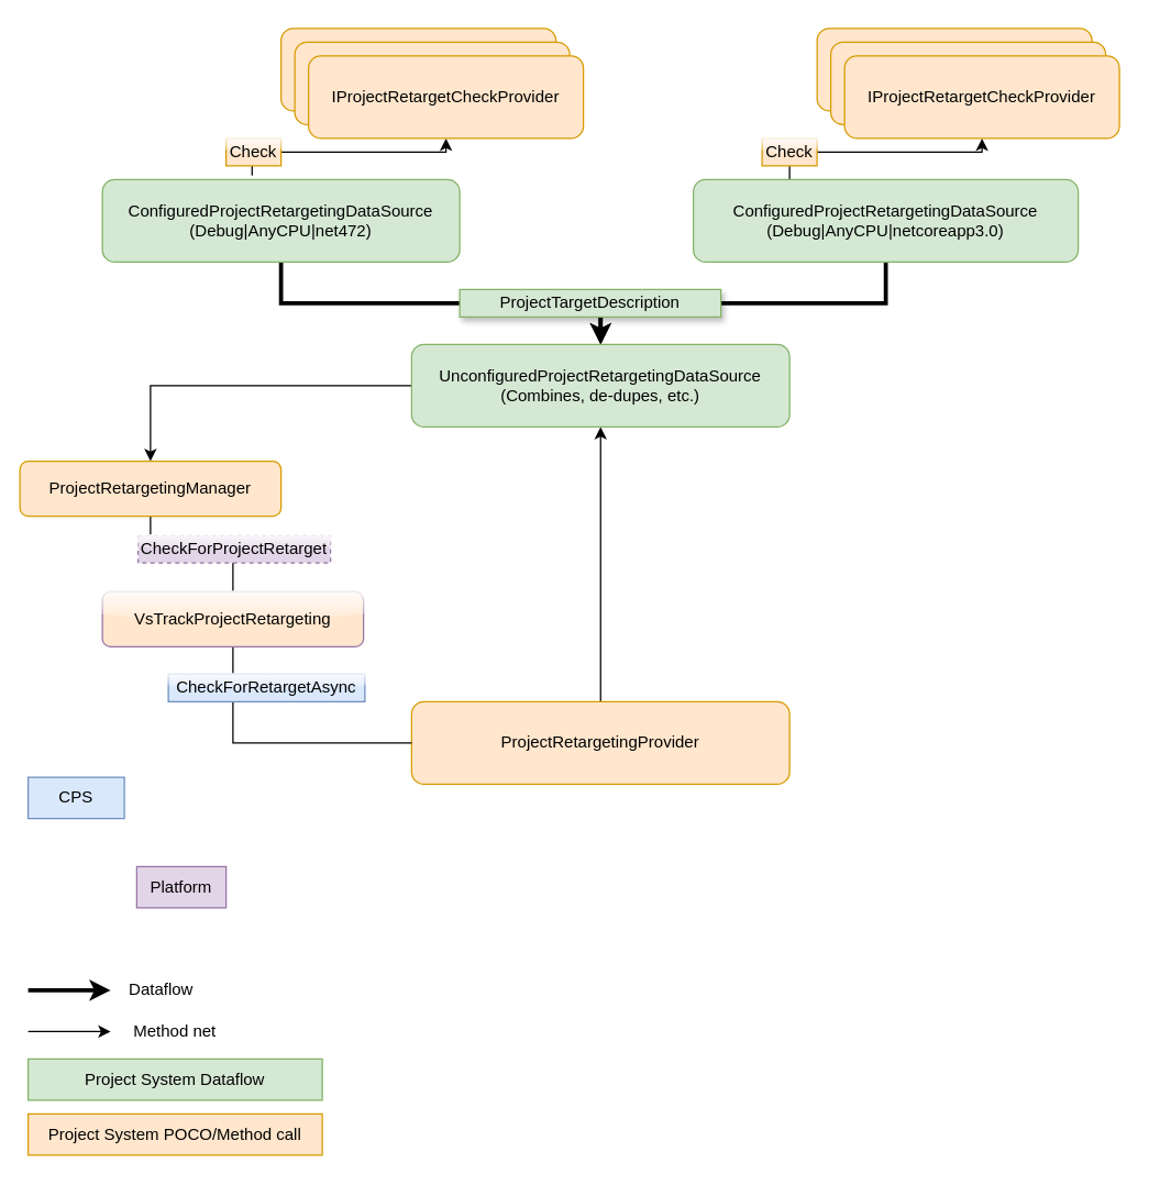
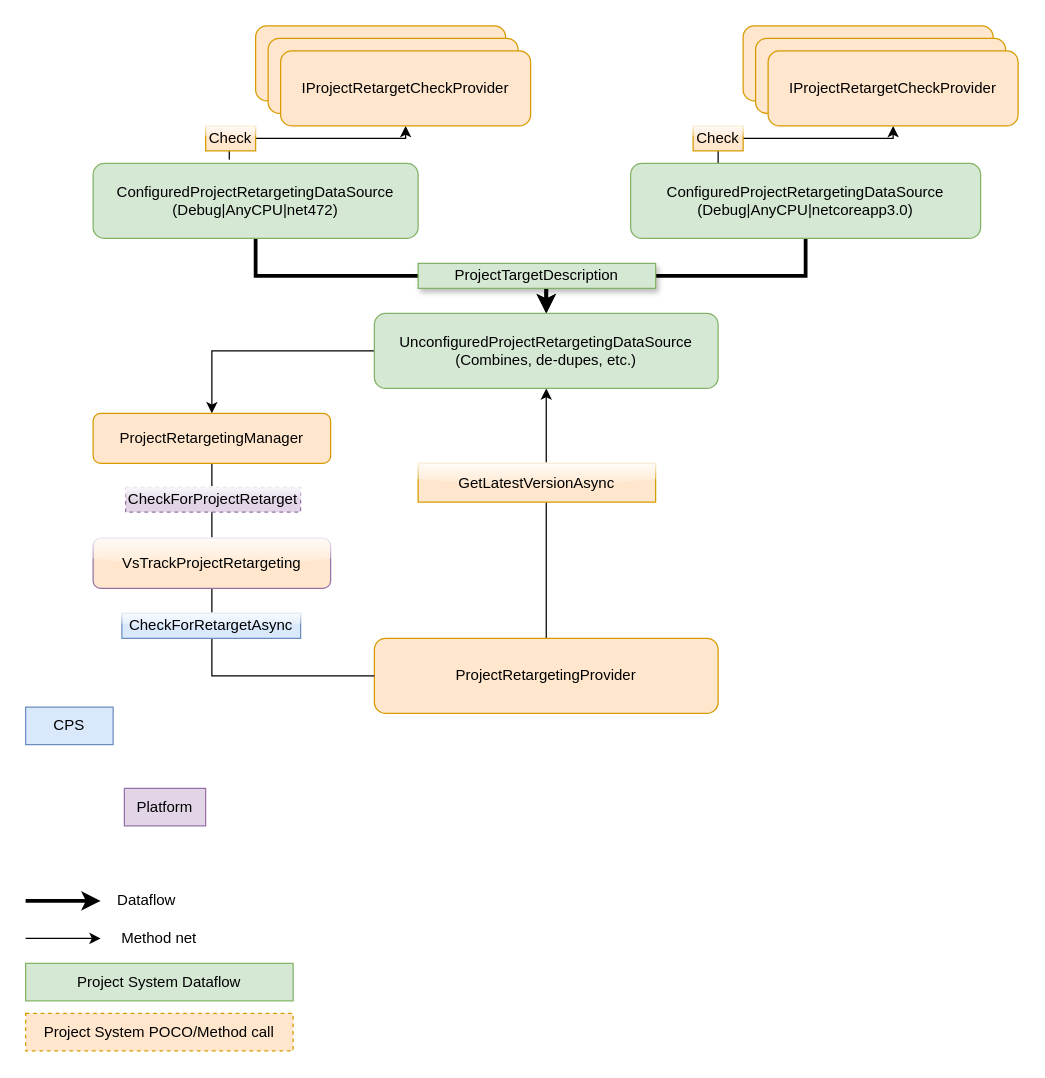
  <mxCell id="0" />
  <mxCell id="1" parent="0" />
  <mxCell id="2" style="edgeStyle=orthogonalEdgeStyle;rounded=0;orthogonalLoop=1;jettySize=auto;html=1;exitX=0.419;exitY=-0.05;exitDx=0;exitDy=0;entryX=0.5;entryY=1;entryDx=0;entryDy=0;exitPerimeter=0;" parent="1" source="4" target="10" edge="1"><mxGeometry relative="1" as="geometry"><Array as="points"><mxPoint x="183" y="110" /><mxPoint x="324" y="110" /></Array></mxGeometry></mxCell>
  <mxCell id="3" style="edgeStyle=orthogonalEdgeStyle;rounded=0;orthogonalLoop=1;jettySize=auto;html=1;exitX=0.5;exitY=1;exitDx=0;exitDy=0;entryX=0.5;entryY=0;entryDx=0;entryDy=0;startSize=6;endSize=6;strokeWidth=3;" parent="1" source="4" target="16" edge="1"><mxGeometry relative="1" as="geometry" /></mxCell>
  <mxCell id="4" value="ConfiguredProjectRetargetingDataSource&lt;br&gt;(Debug|AnyCPU|net472)" style="rounded=1;whiteSpace=wrap;html=1;fillColor=#d5e8d4;strokeColor=#82b366;" parent="1" vertex="1"><mxGeometry x="74" y="130" width="260" height="60" as="geometry" /></mxCell>
  <mxCell id="5" style="edgeStyle=orthogonalEdgeStyle;rounded=0;orthogonalLoop=1;jettySize=auto;html=1;exitX=0.25;exitY=0;exitDx=0;exitDy=0;entryX=0.5;entryY=1;entryDx=0;entryDy=0;" parent="1" source="7" target="13" edge="1"><mxGeometry relative="1" as="geometry" /></mxCell>
  <mxCell id="6" style="edgeStyle=orthogonalEdgeStyle;rounded=0;orthogonalLoop=1;jettySize=auto;html=1;exitX=0.5;exitY=1;exitDx=0;exitDy=0;entryX=0.5;entryY=0;entryDx=0;entryDy=0;startSize=6;endSize=6;strokeWidth=3;" parent="1" source="7" target="16" edge="1"><mxGeometry relative="1" as="geometry" /></mxCell>
  <mxCell id="7" value="ConfiguredProjectRetargetingDataSource&lt;br&gt;(Debug|AnyCPU|netcoreapp3.0)" style="rounded=1;whiteSpace=wrap;html=1;fillColor=#d5e8d4;strokeColor=#82b366;" parent="1" vertex="1"><mxGeometry x="504" y="130" width="280" height="60" as="geometry" /></mxCell>
  <mxCell id="8" value="IProjectRetargetCheckProvider" style="rounded=1;whiteSpace=wrap;html=1;shadow=0;comic=0;glass=0;fillColor=#ffe6cc;strokeColor=#d79b00;" parent="1" vertex="1"><mxGeometry x="204" y="20" width="200" height="60" as="geometry" /></mxCell>
  <mxCell id="9" value="IProjectRetargetCheckProvider" style="rounded=1;whiteSpace=wrap;html=1;shadow=0;comic=0;glass=0;fillColor=#ffe6cc;strokeColor=#d79b00;" parent="1" vertex="1"><mxGeometry x="214" y="30" width="200" height="60" as="geometry" /></mxCell>
  <mxCell id="10" value="IProjectRetargetCheckProvider" style="rounded=1;whiteSpace=wrap;html=1;shadow=0;comic=0;glass=0;fillColor=#ffe6cc;strokeColor=#d79b00;" parent="1" vertex="1"><mxGeometry x="224" y="40" width="200" height="60" as="geometry" /></mxCell>
  <mxCell id="11" value="IProjectRetargetCheckProvider" style="rounded=1;whiteSpace=wrap;html=1;shadow=0;comic=0;glass=0;fillColor=#ffe6cc;strokeColor=#d79b00;" parent="1" vertex="1"><mxGeometry x="594" y="20" width="200" height="60" as="geometry" /></mxCell>
  <mxCell id="12" value="IProjectRetargetCheckProvider" style="rounded=1;whiteSpace=wrap;html=1;shadow=0;comic=0;glass=0;fillColor=#ffe6cc;strokeColor=#d79b00;" parent="1" vertex="1"><mxGeometry x="604" y="30" width="200" height="60" as="geometry" /></mxCell>
  <mxCell id="13" value="IProjectRetargetCheckProvider" style="rounded=1;whiteSpace=wrap;html=1;shadow=0;comic=0;glass=0;fillColor=#ffe6cc;strokeColor=#d79b00;" parent="1" vertex="1"><mxGeometry x="614" y="40" width="200" height="60" as="geometry" /></mxCell>
  <mxCell id="14" style="edgeStyle=orthogonalEdgeStyle;rounded=0;orthogonalLoop=1;jettySize=auto;html=1;exitX=0;exitY=0.5;exitDx=0;exitDy=0;" parent="1" source="16" target="19" edge="1"><mxGeometry relative="1" as="geometry" /></mxCell>
  <mxCell id="15" style="edgeStyle=orthogonalEdgeStyle;rounded=0;orthogonalLoop=1;jettySize=auto;html=1;exitX=0.5;exitY=1;exitDx=0;exitDy=0;entryX=0.5;entryY=0;entryDx=0;entryDy=0;startSize=6;endSize=6;strokeWidth=1;startArrow=classic;startFill=1;endArrow=none;endFill=0;" parent="1" source="16" target="20" edge="1"><mxGeometry relative="1" as="geometry" /></mxCell>
  <mxCell id="16" value="UnconfiguredProjectRetargetingDataSource&lt;br&gt;(Combines, de-dupes, etc.)" style="rounded=1;whiteSpace=wrap;html=1;shadow=0;glass=0;comic=0;fillColor=#d5e8d4;strokeColor=#82b366;" parent="1" vertex="1"><mxGeometry x="299" y="250" width="275" height="60" as="geometry" /></mxCell>
  <mxCell id="17" value="ProjectTargetDescription" style="rounded=0;whiteSpace=wrap;html=1;shadow=1;glass=0;comic=0;fillColor=#d5e8d4;strokeColor=#82b366;" parent="1" vertex="1"><mxGeometry x="334" y="210" width="190" height="20" as="geometry" /></mxCell>
  <mxCell id="18" style="edgeStyle=orthogonalEdgeStyle;rounded=0;orthogonalLoop=1;jettySize=auto;html=1;exitX=0.5;exitY=1;exitDx=0;exitDy=0;entryX=0.5;entryY=0;entryDx=0;entryDy=0;endArrow=none;" parent="1" source="19" target="22" edge="1"><mxGeometry relative="1" as="geometry" /></mxCell>
- <mxCell id="19" value="ProjectRetargetingManager" style="rounded=1;whiteSpace=wrap;html=1;shadow=0;glass=0;comic=0;fillColor=#ffe6cc;strokeColor=#d79b00;" parent="1" vertex="1"><mxGeometry x="14" y="335" width="190" height="40" as="geometry" /></mxCell>
+ <mxCell id="19" value="ProjectRetargetingManager" style="rounded=1;whiteSpace=wrap;html=1;shadow=0;glass=0;comic=0;fillColor=#ffe6cc;strokeColor=#d79b00;" parent="1" vertex="1"><mxGeometry x="74" y="330" width="190" height="40" as="geometry" /></mxCell>
  <mxCell id="20" value="ProjectRetargetingProvider" style="rounded=1;whiteSpace=wrap;html=1;shadow=0;glass=0;comic=0;fillColor=#ffe6cc;strokeColor=#d79b00;" parent="1" vertex="1"><mxGeometry x="299" y="510" width="275" height="60" as="geometry" /></mxCell>
  <mxCell id="21" style="edgeStyle=orthogonalEdgeStyle;rounded=0;orthogonalLoop=1;jettySize=auto;html=1;exitX=0.5;exitY=1;exitDx=0;exitDy=0;entryX=0;entryY=0.5;entryDx=0;entryDy=0;endArrow=none;" parent="1" source="22" target="20" edge="1"><mxGeometry relative="1" as="geometry" /></mxCell>
  <mxCell id="22" value="VsTrackProjectRetargeting" style="rounded=1;whiteSpace=wrap;html=1;shadow=0;glass=1;comic=0;fillColor=#ffe6cc;strokeColor=#9673a6;" parent="1" vertex="1"><mxGeometry x="74" y="430" width="190" height="40" as="geometry" /></mxCell>
  <mxCell id="23" value="CheckForProjectRetarget" style="rounded=0;whiteSpace=wrap;html=1;shadow=0;glass=1;comic=0;fillColor=#e1d5e7;strokeColor=#9673a6;dashed=1;" parent="1" vertex="1"><mxGeometry x="100" y="389" width="140" height="20" as="geometry" /></mxCell>
+ <mxCell id="24" value="GetLatestVersionAsync" style="rounded=0;whiteSpace=wrap;html=1;shadow=0;glass=1;comic=0;fillColor=#ffe6cc;strokeColor=#d79b00;" parent="1" vertex="1"><mxGeometry x="334" y="370" width="190" height="31" as="geometry" /></mxCell>
  <mxCell id="25" value="Check" style="rounded=0;whiteSpace=wrap;html=1;shadow=0;glass=1;comic=0;fillColor=#ffe6cc;strokeColor=#d79b00;" parent="1" vertex="1"><mxGeometry x="164" y="100" width="40" height="20" as="geometry" /></mxCell>
  <mxCell id="26" value="Check" style="rounded=0;whiteSpace=wrap;html=1;shadow=0;glass=1;comic=0;fillColor=#ffe6cc;strokeColor=#d79b00;" parent="1" vertex="1"><mxGeometry x="554" y="100" width="40" height="20" as="geometry" /></mxCell>
- <mxCell id="27" value="CheckForRetargetAsync" style="rounded=0;whiteSpace=wrap;html=1;shadow=0;glass=1;comic=0;fillColor=#dae8fc;strokeColor=#6c8ebf;" parent="1" vertex="1"><mxGeometry x="122" y="490" width="143" height="20" as="geometry" /></mxCell>
+ <mxCell id="27" value="CheckForRetargetAsync" style="rounded=0;whiteSpace=wrap;html=1;shadow=0;glass=1;comic=0;fillColor=#dae8fc;strokeColor=#6c8ebf;" parent="1" vertex="1"><mxGeometry x="97" y="490" width="143" height="20" as="geometry" /></mxCell>
  <mxCell id="28" value="CPS" style="rounded=0;whiteSpace=wrap;html=1;shadow=0;glass=0;comic=0;fillColor=#dae8fc;strokeColor=#6c8ebf;" parent="1" vertex="1"><mxGeometry x="20" y="565" width="70" height="30" as="geometry" /></mxCell>
  <mxCell id="29" value="Platform" style="rounded=0;whiteSpace=wrap;html=1;shadow=0;glass=0;comic=0;fillColor=#e1d5e7;strokeColor=#9673a6;" parent="1" vertex="1"><mxGeometry x="99" y="630" width="65" height="30" as="geometry" /></mxCell>
  <mxCell id="30" value="" style="endArrow=classic;html=1;strokeWidth=3;" parent="1" edge="1"><mxGeometry width="50" height="50" relative="1" as="geometry"><mxPoint x="20" y="720" as="sourcePoint" /><mxPoint x="80" y="720" as="targetPoint" /></mxGeometry></mxCell>
  <mxCell id="31" value="" style="endArrow=classic;html=1;strokeWidth=1;" parent="1" edge="1"><mxGeometry width="50" height="50" relative="1" as="geometry"><mxPoint x="20" y="750" as="sourcePoint" /><mxPoint x="80" y="750" as="targetPoint" /></mxGeometry></mxCell>
  <mxCell id="32" value="Dataflow" style="text;html=1;strokeColor=none;fillColor=none;align=center;verticalAlign=middle;whiteSpace=wrap;rounded=0;shadow=0;glass=0;comic=0;" parent="1" vertex="1"><mxGeometry x="90" y="710" width="54" height="20" as="geometry" /></mxCell>
  <mxCell id="33" value="Method net" style="text;html=1;strokeColor=none;fillColor=none;align=center;verticalAlign=middle;whiteSpace=wrap;rounded=0;shadow=0;glass=0;comic=0;" parent="1" vertex="1"><mxGeometry x="90" y="740" width="74" height="20" as="geometry" /></mxCell>
  <mxCell id="34" value="Project System Dataflow" style="rounded=0;whiteSpace=wrap;html=1;shadow=0;glass=0;comic=0;fillColor=#d5e8d4;strokeColor=#82b366;" parent="1" vertex="1"><mxGeometry x="20" y="770" width="214" height="30" as="geometry" /></mxCell>
- <mxCell id="35" value="Project System POCO/Method call" style="rounded=0;whiteSpace=wrap;html=1;shadow=0;glass=0;comic=0;fillColor=#ffe6cc;strokeColor=#d79b00;" parent="1" vertex="1"><mxGeometry x="20" y="810" width="214" height="30" as="geometry" /></mxCell>
+ <mxCell id="35" value="Project System POCO/Method call" style="rounded=0;whiteSpace=wrap;html=1;shadow=0;glass=0;comic=0;fillColor=#ffe6cc;strokeColor=#d79b00;dashed=1;" parent="1" vertex="1"><mxGeometry x="20" y="810" width="214" height="30" as="geometry" /></mxCell>
